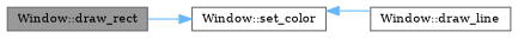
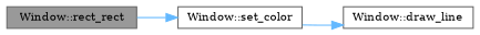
  digraph {
    fontname="DejaVu Serif"
    rankdir=LR
    node [color=grey40 fillcolor=white fontname="DejaVu Serif" fontsize=10 shape=box style=filled]
    edge [color=steelblue1 fontname="DejaVu Serif" fontsize=10 labelfontname=Helvetica labelfontsize=10 style=solid]
-   n1 [color=gray40 fillcolor=grey60 fontcolor=black height=0.2 label="Window::draw_rect" width=0.4]
+   n1 [color=gray40 fillcolor=grey60 fontcolor=black height=0.2 label="Window::rect_rect" width=0.4]
    n2 [height=0.2 label="Window::set_color" width=0.4]
    n3 [height=0.2 label="Window::draw_line" width=0.4]
    n1 -> n2
-   n3 -> n2
+   n2 -> n3
  }
